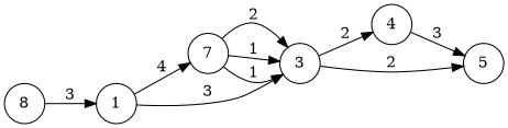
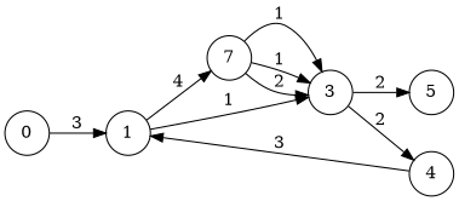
  digraph {
    rankdir=LR
    node [shape=circle]
-   0 [label=8]
+   0
    1
    n3 [label=7]
    3
    4
    5
    0 -> 1 [label=3]
    1 -> n3 [label=4]
-   1 -> 3 [label=3]
+   1 -> 3 [label=1]
    n3 -> 3 [label=2]
    n3 -> 3 [label=1]
    n3 -> 3 [label=1]
    3 -> 4 [label=2]
    3 -> 5 [label=2]
-   4 -> 5 [label=3]
+   4 -> 1 [label=3]
  }
